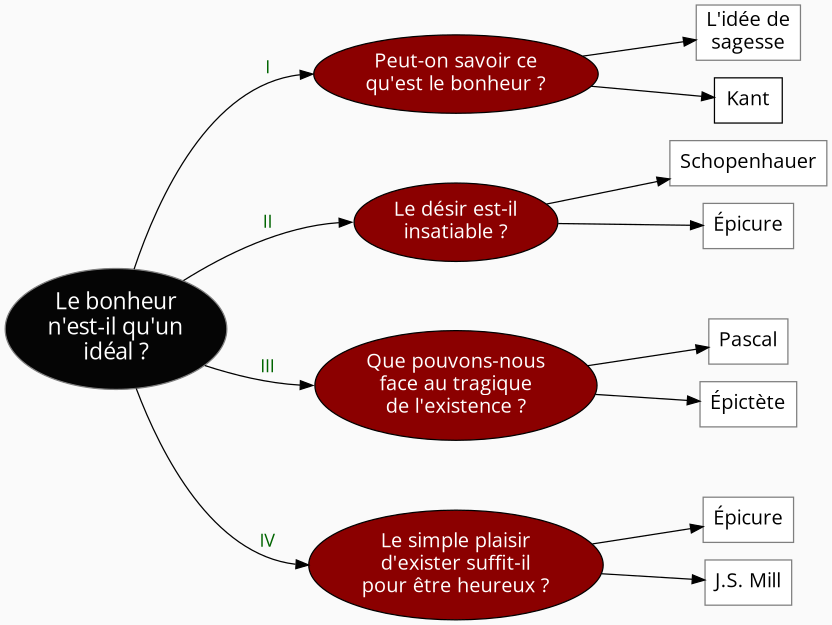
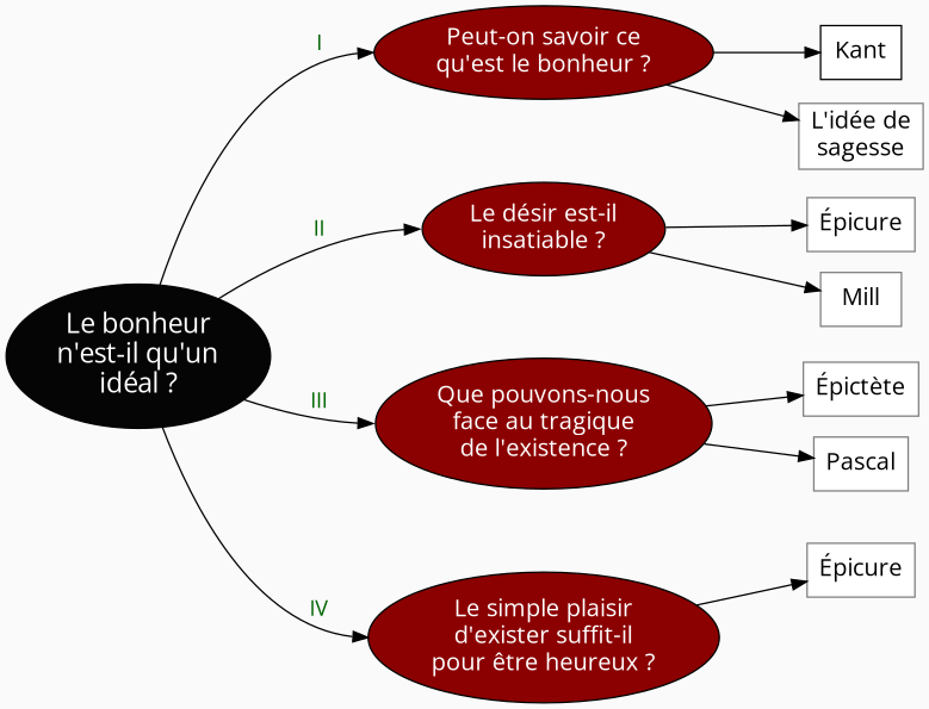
  digraph {
    bgcolor=grey98
    fontname="Open Sans"
    nodesep=0.2
    rankdir=LR
    ranksep=0.1
    splines=true
    style=filled
    node [fillcolor=white fontcolor=black fontname="Open Sans" fontsize=16 style=filled color=grey50 shape=box]
    edge [fontname="Open Sans" minlen=3]
    n1 [fillcolor=red4 fontcolor=white label="Peut-on savoir ce\nqu'est le bonheur ?" color="" shape=""]
    n2 [fillcolor=red4 fontcolor=white label="Le désir est-il\ninsatiable ?" color="" shape=""]
    n3 [fillcolor=red4 fontcolor=white label="Que pouvons-nous\nface au tragique\nde l'existence ?" color="" shape=""]
    n4 [fillcolor=red4 fontcolor=white label="Le simple plaisir\nd'exister suffit-il\npour être heureux ?" color="" shape=""]
    n5 [label="L'idée de\nsagesse"]
-   n6 [label=Schopenhauer]
+   n6 [label=Mill]
    n7 [label="Épicure"]
    n8 [label=Pascal]
    n9 [label="Épictète"]
    n10 [label="Épicure"]
    n11 [color=black label=Kant]
-   n12 [label="J.S. Mill"]
-   n13 [fillcolor=grey2 fontcolor=white fontsize=18 label="Le bonheur\nn'est-il qu'un\nidéal ?" shape=""]
+   n13 [fillcolor=grey2 fontcolor=white fontsize=18 label="Le bonheur\nn'est-il qu'un\nidéal ?" color="" shape=""]
    subgraph sub_1 {
      rank=same
      n1
      n2
      n3
      n4
    }
    subgraph sub_2 {
      rank=same
      n5
      n6
    }
    subgraph sub_3 {
      rank=same
      n7
      n8
    }
    subgraph sub_4 {
      rank=same
      n9
      n10
    }
    n1 -> n2 [minlen=2 style=invis]
    n1 -> n5
    n1 -> n11
    n2 -> n3 [minlen=2 style=invis]
    n2 -> n6
    n2 -> n7
    n3 -> n4 [minlen=2 style=invis]
    n3 -> n8
    n3 -> n9
    n4 -> n10
-   n4 -> n12
    n5 -> n6 [minlen=2 style=invis]
    n7 -> n8 [minlen=2 style=invis]
    n9 -> n10 [minlen=2 style=invis]
    n13 -> n1 [headport=w label=<<FONT color="darkgreen"><br/>I</FONT>>]
    n13 -> n2 [headport=w label=<<FONT color="darkgreen"><br/>II</FONT>>]
    n13 -> n3 [headport=w label=<<FONT color="darkgreen"><br/>III</FONT>>]
    n13 -> n4 [headport=w label=<<FONT color="darkgreen"><br/>IV</FONT>>]
  }
